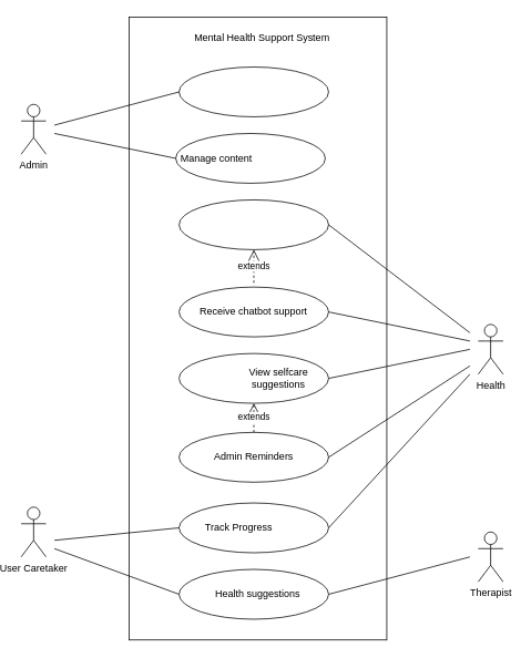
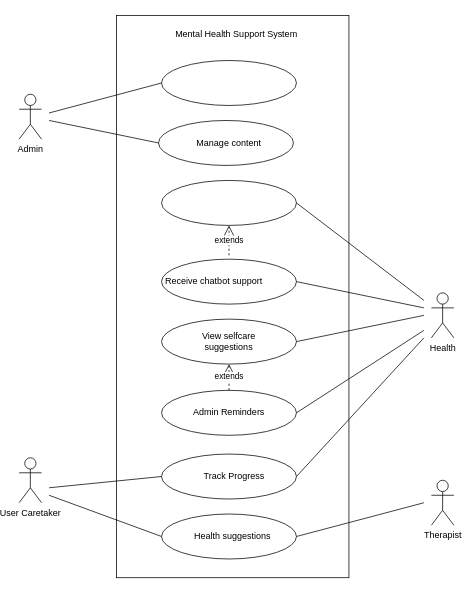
  <mxCell id="0" />
  <mxCell id="1" parent="0" />
  <mxCell id="2" value="" style="rounded=0;whiteSpace=wrap;html=1;" vertex="1" parent="1"><mxGeometry x="150" y="20" width="310" height="750" as="geometry" /></mxCell>
  <mxCell id="3" value="" style="ellipse;whiteSpace=wrap;html=1;" vertex="1" parent="1"><mxGeometry x="210" y="80" width="180" height="60" as="geometry" /></mxCell>
  <mxCell id="4" value="" style="ellipse;whiteSpace=wrap;html=1;" vertex="1" parent="1"><mxGeometry x="210" y="685" width="180" height="60" as="geometry" /></mxCell>
  <mxCell id="5" value="Admin Reminders" style="ellipse;whiteSpace=wrap;html=1;" vertex="1" parent="1"><mxGeometry x="210" y="520" width="180" height="60" as="geometry" /></mxCell>
  <mxCell id="6" value="" style="ellipse;whiteSpace=wrap;html=1;" vertex="1" parent="1"><mxGeometry x="210" y="605" width="180" height="60" as="geometry" /></mxCell>
  <mxCell id="7" value="" style="ellipse;whiteSpace=wrap;html=1;" vertex="1" parent="1"><mxGeometry x="206" y="160" width="180" height="60" as="geometry" /></mxCell>
  <mxCell id="8" value="" style="ellipse;whiteSpace=wrap;html=1;" vertex="1" parent="1"><mxGeometry x="210" y="240" width="180" height="60" as="geometry" /></mxCell>
  <mxCell id="9" value="" style="ellipse;whiteSpace=wrap;html=1;" vertex="1" parent="1"><mxGeometry x="210" y="345" width="180" height="60" as="geometry" /></mxCell>
  <mxCell id="10" value="" style="ellipse;whiteSpace=wrap;html=1;" vertex="1" parent="1"><mxGeometry x="210" y="425" width="180" height="60" as="geometry" /></mxCell>
- <mxCell id="11" value="Manage content" style="text;html=1;align=center;verticalAlign=middle;whiteSpace=wrap;rounded=0;" vertex="1" parent="1"><mxGeometry x="210" y="175" width="90" height="30" as="geometry" /></mxCell>
- <mxCell id="12" value="Receive chatbot support" style="text;html=1;align=center;verticalAlign=middle;whiteSpace=wrap;rounded=0;" vertex="1" parent="1"><mxGeometry x="232" y="360" width="136" height="30" as="geometry" /></mxCell>
- <mxCell id="13" value="View selfcare suggestions" style="text;html=1;align=center;verticalAlign=middle;whiteSpace=wrap;rounded=0;" vertex="1" parent="1"><mxGeometry x="285" y="440" width="90" height="30" as="geometry" /></mxCell>
- <mxCell id="14" value="Track Progress" style="text;html=1;align=center;verticalAlign=middle;whiteSpace=wrap;rounded=0;" vertex="1" parent="1"><mxGeometry x="239" y="620" width="86" height="30" as="geometry" /></mxCell>
+ <mxCell id="11" value="Manage content" style="text;html=1;align=center;verticalAlign=middle;whiteSpace=wrap;rounded=0;" vertex="1" parent="1"><mxGeometry x="255" y="175" width="90" height="30" as="geometry" /></mxCell>
+ <mxCell id="12" value="Receive chatbot support" style="text;html=1;align=center;verticalAlign=middle;whiteSpace=wrap;rounded=0;" vertex="1" parent="1"><mxGeometry x="212" y="360" width="136" height="30" as="geometry" /></mxCell>
+ <mxCell id="13" value="View selfcare suggestions" style="text;html=1;align=center;verticalAlign=middle;whiteSpace=wrap;rounded=0;" vertex="1" parent="1"><mxGeometry x="255" y="440" width="90" height="30" as="geometry" /></mxCell>
+ <mxCell id="14" value="Track Progress" style="text;html=1;align=center;verticalAlign=middle;whiteSpace=wrap;rounded=0;" vertex="1" parent="1"><mxGeometry x="264" y="620" width="86" height="30" as="geometry" /></mxCell>
  <mxCell id="15" value="Health suggestions" style="text;html=1;align=center;verticalAlign=middle;whiteSpace=wrap;rounded=0;" vertex="1" parent="1"><mxGeometry x="242" y="700" width="126" height="30" as="geometry" /></mxCell>
  <mxCell id="16" value="extends" style="endArrow=open;endSize=12;dashed=1;html=1;rounded=0;entryX=0.5;entryY=1;entryDx=0;entryDy=0;" edge="1" parent="1" target="8"><mxGeometry width="160" relative="1" as="geometry"><mxPoint x="300" y="340" as="sourcePoint" /><mxPoint x="400" y="320" as="targetPoint" /></mxGeometry></mxCell>
  <mxCell id="17" value="extends" style="endArrow=open;endSize=12;dashed=1;html=1;rounded=0;exitX=0.5;exitY=0;exitDx=0;exitDy=0;entryX=0.5;entryY=1;entryDx=0;entryDy=0;" edge="1" parent="1" source="5" target="10"><mxGeometry width="160" relative="1" as="geometry"><mxPoint x="240" y="420" as="sourcePoint" /><mxPoint x="400" y="420" as="targetPoint" /></mxGeometry></mxCell>
  <mxCell id="18" value="Admin" style="shape=umlActor;verticalLabelPosition=bottom;verticalAlign=top;html=1;outlineConnect=0;" vertex="1" parent="1"><mxGeometry x="20" y="125" width="30" height="60" as="geometry" /></mxCell>
  <mxCell id="19" value="" style="endArrow=none;html=1;rounded=0;entryX=0;entryY=0.5;entryDx=0;entryDy=0;" edge="1" parent="1" target="3"><mxGeometry width="50" height="50" relative="1" as="geometry"><mxPoint x="60" y="150" as="sourcePoint" /><mxPoint x="350" y="270" as="targetPoint" /></mxGeometry></mxCell>
  <mxCell id="20" value="" style="endArrow=none;html=1;rounded=0;entryX=0;entryY=0.5;entryDx=0;entryDy=0;" edge="1" parent="1" target="7"><mxGeometry width="50" height="50" relative="1" as="geometry"><mxPoint x="60" y="160" as="sourcePoint" /><mxPoint x="350" y="270" as="targetPoint" /></mxGeometry></mxCell>
  <mxCell id="21" value="Health" style="shape=umlActor;verticalLabelPosition=bottom;verticalAlign=top;html=1;outlineConnect=0;" vertex="1" parent="1"><mxGeometry x="570" y="390" width="30" height="60" as="geometry" /></mxCell>
  <mxCell id="22" value="" style="endArrow=none;html=1;rounded=0;entryX=1;entryY=0.5;entryDx=0;entryDy=0;" edge="1" parent="1" target="8"><mxGeometry width="50" height="50" relative="1" as="geometry"><mxPoint x="560" y="400" as="sourcePoint" /><mxPoint x="350" y="370" as="targetPoint" /></mxGeometry></mxCell>
  <mxCell id="23" value="" style="endArrow=none;html=1;rounded=0;entryX=1;entryY=0.5;entryDx=0;entryDy=0;" edge="1" parent="1" target="9"><mxGeometry width="50" height="50" relative="1" as="geometry"><mxPoint x="560" y="410" as="sourcePoint" /><mxPoint x="350" y="370" as="targetPoint" /></mxGeometry></mxCell>
  <mxCell id="24" value="" style="endArrow=none;html=1;rounded=0;entryX=1;entryY=0.5;entryDx=0;entryDy=0;" edge="1" parent="1" target="10"><mxGeometry width="50" height="50" relative="1" as="geometry"><mxPoint x="560" y="420" as="sourcePoint" /><mxPoint x="350" y="370" as="targetPoint" /></mxGeometry></mxCell>
  <mxCell id="25" value="" style="endArrow=none;html=1;rounded=0;entryX=1;entryY=0.5;entryDx=0;entryDy=0;" edge="1" parent="1" target="5"><mxGeometry width="50" height="50" relative="1" as="geometry"><mxPoint x="560" y="440" as="sourcePoint" /><mxPoint x="350" y="570" as="targetPoint" /></mxGeometry></mxCell>
  <mxCell id="26" value="" style="endArrow=none;html=1;rounded=0;entryX=1;entryY=0.5;entryDx=0;entryDy=0;" edge="1" parent="1" target="6"><mxGeometry width="50" height="50" relative="1" as="geometry"><mxPoint x="560" y="450" as="sourcePoint" /><mxPoint x="350" y="570" as="targetPoint" /></mxGeometry></mxCell>
  <mxCell id="27" value="Therapist" style="shape=umlActor;verticalLabelPosition=bottom;verticalAlign=top;html=1;outlineConnect=0;" vertex="1" parent="1"><mxGeometry x="570" y="640" width="30" height="60" as="geometry" /></mxCell>
  <mxCell id="28" value="" style="endArrow=none;html=1;rounded=0;exitX=1;exitY=0.5;exitDx=0;exitDy=0;" edge="1" parent="1" source="4"><mxGeometry width="50" height="50" relative="1" as="geometry"><mxPoint x="300" y="620" as="sourcePoint" /><mxPoint x="560" y="670" as="targetPoint" /></mxGeometry></mxCell>
  <mxCell id="29" value="User Caretaker" style="shape=umlActor;verticalLabelPosition=bottom;verticalAlign=top;html=1;outlineConnect=0;" vertex="1" parent="1"><mxGeometry x="20" y="610" width="30" height="60" as="geometry" /></mxCell>
  <mxCell id="30" value="" style="endArrow=none;html=1;rounded=0;entryX=0;entryY=0.5;entryDx=0;entryDy=0;" edge="1" parent="1" target="6"><mxGeometry width="50" height="50" relative="1" as="geometry"><mxPoint x="60" y="650" as="sourcePoint" /><mxPoint x="350" y="570" as="targetPoint" /></mxGeometry></mxCell>
  <mxCell id="31" value="" style="endArrow=none;html=1;rounded=0;exitX=0;exitY=0.5;exitDx=0;exitDy=0;" edge="1" parent="1" source="4"><mxGeometry width="50" height="50" relative="1" as="geometry"><mxPoint x="300" y="620" as="sourcePoint" /><mxPoint x="60" y="660" as="targetPoint" /></mxGeometry></mxCell>
  <mxCell id="32" value="Mental Health Support System" style="text;html=1;align=center;verticalAlign=middle;whiteSpace=wrap;rounded=0;" vertex="1" parent="1"><mxGeometry x="220" y="30" width="180" height="30" as="geometry" /></mxCell>
